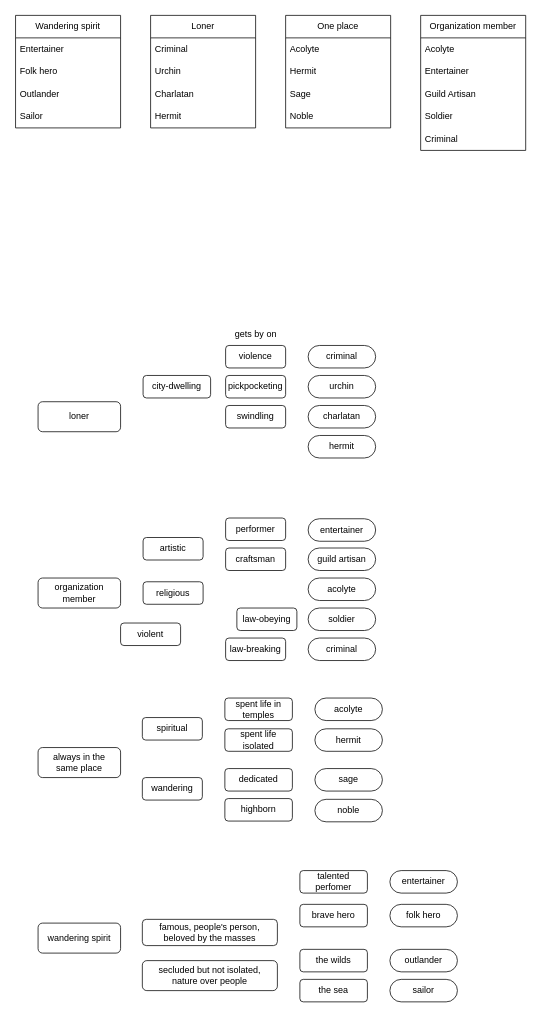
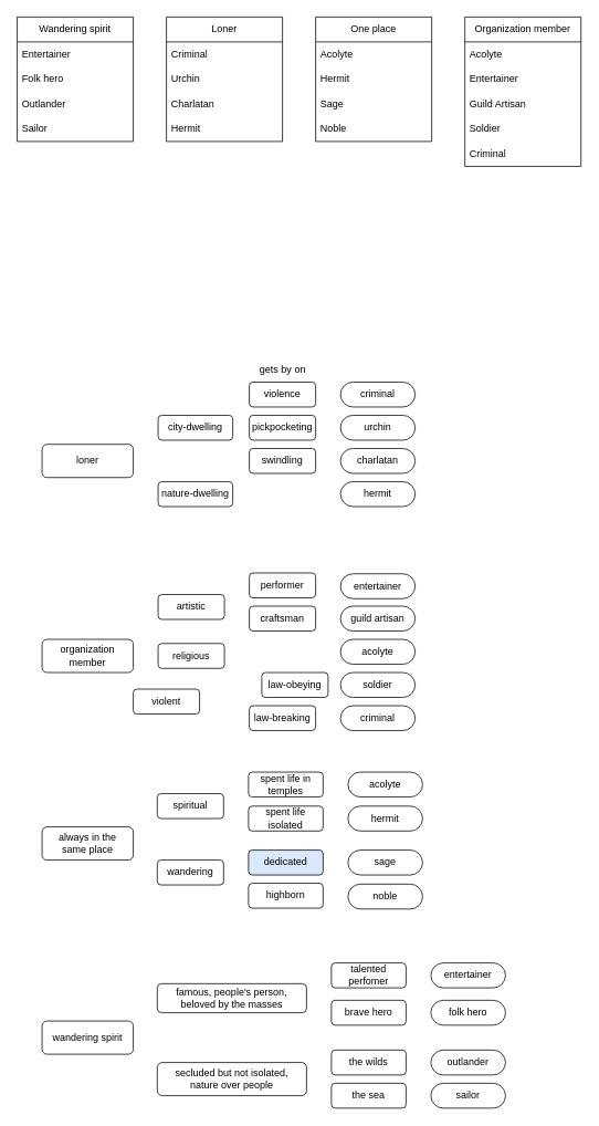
  <mxCell id="0" />
  <mxCell id="1" parent="0" />
  <mxCell id="2" value="One place" style="swimlane;fontStyle=0;childLayout=stackLayout;horizontal=1;startSize=30;horizontalStack=0;resizeParent=1;resizeParentMax=0;resizeLast=0;collapsible=1;marginBottom=0;whiteSpace=wrap;html=1;" vertex="1" parent="1"><mxGeometry x="380" y="20" width="140" height="150" as="geometry" /></mxCell>
  <mxCell id="3" value="Acolyte" style="text;strokeColor=none;fillColor=none;align=left;verticalAlign=middle;spacingLeft=4;spacingRight=4;overflow=hidden;points=[[0,0.5],[1,0.5]];portConstraint=eastwest;rotatable=0;whiteSpace=wrap;html=1;" vertex="1" parent="2"><mxGeometry y="30" width="140" height="30" as="geometry" /></mxCell>
  <mxCell id="4" value="Hermit" style="text;strokeColor=none;fillColor=none;align=left;verticalAlign=middle;spacingLeft=4;spacingRight=4;overflow=hidden;points=[[0,0.5],[1,0.5]];portConstraint=eastwest;rotatable=0;whiteSpace=wrap;html=1;" vertex="1" parent="2"><mxGeometry y="60" width="140" height="30" as="geometry" /></mxCell>
  <mxCell id="5" value="Sage" style="text;strokeColor=none;fillColor=none;align=left;verticalAlign=middle;spacingLeft=4;spacingRight=4;overflow=hidden;points=[[0,0.5],[1,0.5]];portConstraint=eastwest;rotatable=0;whiteSpace=wrap;html=1;" vertex="1" parent="2"><mxGeometry y="90" width="140" height="30" as="geometry" /></mxCell>
  <mxCell id="6" value="Noble" style="text;strokeColor=none;fillColor=none;align=left;verticalAlign=middle;spacingLeft=4;spacingRight=4;overflow=hidden;points=[[0,0.5],[1,0.5]];portConstraint=eastwest;rotatable=0;whiteSpace=wrap;html=1;" vertex="1" parent="2"><mxGeometry y="120" width="140" height="30" as="geometry" /></mxCell>
  <mxCell id="7" value="Wandering spirit" style="swimlane;fontStyle=0;childLayout=stackLayout;horizontal=1;startSize=30;horizontalStack=0;resizeParent=1;resizeParentMax=0;resizeLast=0;collapsible=1;marginBottom=0;whiteSpace=wrap;html=1;" vertex="1" parent="1"><mxGeometry x="20" y="20" width="140" height="150" as="geometry" /></mxCell>
  <mxCell id="8" value="Entertainer" style="text;strokeColor=none;fillColor=none;align=left;verticalAlign=middle;spacingLeft=4;spacingRight=4;overflow=hidden;points=[[0,0.5],[1,0.5]];portConstraint=eastwest;rotatable=0;whiteSpace=wrap;html=1;" vertex="1" parent="7"><mxGeometry y="30" width="140" height="30" as="geometry" /></mxCell>
  <mxCell id="9" value="Folk hero" style="text;strokeColor=none;fillColor=none;align=left;verticalAlign=middle;spacingLeft=4;spacingRight=4;overflow=hidden;points=[[0,0.5],[1,0.5]];portConstraint=eastwest;rotatable=0;whiteSpace=wrap;html=1;" vertex="1" parent="7"><mxGeometry y="60" width="140" height="30" as="geometry" /></mxCell>
  <mxCell id="10" value="Outlander" style="text;strokeColor=none;fillColor=none;align=left;verticalAlign=middle;spacingLeft=4;spacingRight=4;overflow=hidden;points=[[0,0.5],[1,0.5]];portConstraint=eastwest;rotatable=0;whiteSpace=wrap;html=1;" vertex="1" parent="7"><mxGeometry y="90" width="140" height="30" as="geometry" /></mxCell>
  <mxCell id="11" value="Sailor" style="text;strokeColor=none;fillColor=none;align=left;verticalAlign=middle;spacingLeft=4;spacingRight=4;overflow=hidden;points=[[0,0.5],[1,0.5]];portConstraint=eastwest;rotatable=0;whiteSpace=wrap;html=1;" vertex="1" parent="7"><mxGeometry y="120" width="140" height="30" as="geometry" /></mxCell>
  <mxCell id="12" value="Loner" style="swimlane;fontStyle=0;childLayout=stackLayout;horizontal=1;startSize=30;horizontalStack=0;resizeParent=1;resizeParentMax=0;resizeLast=0;collapsible=1;marginBottom=0;whiteSpace=wrap;html=1;" vertex="1" parent="1"><mxGeometry x="200" y="20" width="140" height="150" as="geometry" /></mxCell>
  <mxCell id="13" value="Criminal" style="text;strokeColor=none;fillColor=none;align=left;verticalAlign=middle;spacingLeft=4;spacingRight=4;overflow=hidden;points=[[0,0.5],[1,0.5]];portConstraint=eastwest;rotatable=0;whiteSpace=wrap;html=1;" vertex="1" parent="12"><mxGeometry y="30" width="140" height="30" as="geometry" /></mxCell>
  <mxCell id="14" value="Urchin" style="text;strokeColor=none;fillColor=none;align=left;verticalAlign=middle;spacingLeft=4;spacingRight=4;overflow=hidden;points=[[0,0.5],[1,0.5]];portConstraint=eastwest;rotatable=0;whiteSpace=wrap;html=1;" vertex="1" parent="12"><mxGeometry y="60" width="140" height="30" as="geometry" /></mxCell>
  <mxCell id="15" value="Charlatan" style="text;strokeColor=none;fillColor=none;align=left;verticalAlign=middle;spacingLeft=4;spacingRight=4;overflow=hidden;points=[[0,0.5],[1,0.5]];portConstraint=eastwest;rotatable=0;whiteSpace=wrap;html=1;" vertex="1" parent="12"><mxGeometry y="90" width="140" height="30" as="geometry" /></mxCell>
  <mxCell id="16" value="Hermit" style="text;strokeColor=none;fillColor=none;align=left;verticalAlign=middle;spacingLeft=4;spacingRight=4;overflow=hidden;points=[[0,0.5],[1,0.5]];portConstraint=eastwest;rotatable=0;whiteSpace=wrap;html=1;" vertex="1" parent="12"><mxGeometry y="120" width="140" height="30" as="geometry" /></mxCell>
  <mxCell id="17" value="Organization member" style="swimlane;fontStyle=0;childLayout=stackLayout;horizontal=1;startSize=30;horizontalStack=0;resizeParent=1;resizeParentMax=0;resizeLast=0;collapsible=1;marginBottom=0;whiteSpace=wrap;html=1;" vertex="1" parent="1"><mxGeometry x="560" y="20" width="140" height="180" as="geometry" /></mxCell>
  <mxCell id="18" value="Acolyte" style="text;strokeColor=none;fillColor=none;align=left;verticalAlign=middle;spacingLeft=4;spacingRight=4;overflow=hidden;points=[[0,0.5],[1,0.5]];portConstraint=eastwest;rotatable=0;whiteSpace=wrap;html=1;" vertex="1" parent="17"><mxGeometry y="30" width="140" height="30" as="geometry" /></mxCell>
  <mxCell id="19" value="Entertainer" style="text;strokeColor=none;fillColor=none;align=left;verticalAlign=middle;spacingLeft=4;spacingRight=4;overflow=hidden;points=[[0,0.5],[1,0.5]];portConstraint=eastwest;rotatable=0;whiteSpace=wrap;html=1;" vertex="1" parent="17"><mxGeometry y="60" width="140" height="30" as="geometry" /></mxCell>
  <mxCell id="20" value="Guild Artisan" style="text;strokeColor=none;fillColor=none;align=left;verticalAlign=middle;spacingLeft=4;spacingRight=4;overflow=hidden;points=[[0,0.5],[1,0.5]];portConstraint=eastwest;rotatable=0;whiteSpace=wrap;html=1;" vertex="1" parent="17"><mxGeometry y="90" width="140" height="30" as="geometry" /></mxCell>
  <mxCell id="21" value="Soldier" style="text;strokeColor=none;fillColor=none;align=left;verticalAlign=middle;spacingLeft=4;spacingRight=4;overflow=hidden;points=[[0,0.5],[1,0.5]];portConstraint=eastwest;rotatable=0;whiteSpace=wrap;html=1;" vertex="1" parent="17"><mxGeometry y="120" width="140" height="30" as="geometry" /></mxCell>
  <mxCell id="22" value="Criminal" style="text;strokeColor=none;fillColor=none;align=left;verticalAlign=middle;spacingLeft=4;spacingRight=4;overflow=hidden;points=[[0,0.5],[1,0.5]];portConstraint=eastwest;rotatable=0;whiteSpace=wrap;html=1;" vertex="1" parent="17"><mxGeometry y="150" width="140" height="30" as="geometry" /></mxCell>
  <mxCell id="23" value="" style="group" vertex="1" connectable="0" parent="1"><mxGeometry x="50" y="930" width="459" height="165" as="geometry" /></mxCell>
  <mxCell id="24" value="spiritual" style="rounded=1;whiteSpace=wrap;html=1;" vertex="1" parent="23"><mxGeometry x="139" y="26" width="80" height="30" as="geometry" /></mxCell>
  <mxCell id="25" value="wandering" style="rounded=1;whiteSpace=wrap;html=1;" vertex="1" parent="23"><mxGeometry x="139" y="106" width="80" height="30" as="geometry" /></mxCell>
  <mxCell id="26" value="spent life in temples" style="rounded=1;whiteSpace=wrap;html=1;" vertex="1" parent="23"><mxGeometry x="249" width="90" height="30" as="geometry" /></mxCell>
  <mxCell id="27" value="spent life isolated" style="rounded=1;whiteSpace=wrap;html=1;" vertex="1" parent="23"><mxGeometry x="249" y="41" width="90" height="30" as="geometry" /></mxCell>
- <mxCell id="28" value="dedicated" style="rounded=1;whiteSpace=wrap;html=1;" vertex="1" parent="23"><mxGeometry x="249" y="94" width="90" height="30" as="geometry" /></mxCell>
+ <mxCell id="28" value="dedicated" style="rounded=1;whiteSpace=wrap;html=1;fillColor=#dae8fc;" vertex="1" parent="23"><mxGeometry x="249" y="94" width="90" height="30" as="geometry" /></mxCell>
  <mxCell id="29" value="highborn" style="rounded=1;whiteSpace=wrap;html=1;" vertex="1" parent="23"><mxGeometry x="249" y="134" width="90" height="30" as="geometry" /></mxCell>
  <mxCell id="30" value="&lt;div&gt;always in the &lt;br&gt;&lt;/div&gt;&lt;div&gt;same place&lt;/div&gt;" style="rounded=1;whiteSpace=wrap;html=1;" vertex="1" parent="23"><mxGeometry y="66" width="110" height="40" as="geometry" /></mxCell>
  <mxCell id="31" value="acolyte" style="rounded=1;whiteSpace=wrap;html=1;arcSize=50;" vertex="1" parent="23"><mxGeometry x="369" width="90" height="30" as="geometry" /></mxCell>
  <mxCell id="32" value="hermit" style="rounded=1;whiteSpace=wrap;html=1;arcSize=50;" vertex="1" parent="23"><mxGeometry x="369" y="41" width="90" height="30" as="geometry" /></mxCell>
  <mxCell id="33" value="sage" style="rounded=1;whiteSpace=wrap;html=1;arcSize=50;" vertex="1" parent="23"><mxGeometry x="369" y="94" width="90" height="30" as="geometry" /></mxCell>
  <mxCell id="34" value="noble" style="rounded=1;whiteSpace=wrap;html=1;arcSize=50;" vertex="1" parent="23"><mxGeometry x="369" y="135" width="90" height="30" as="geometry" /></mxCell>
  <mxCell id="35" value="" style="group" vertex="1" connectable="0" parent="1"><mxGeometry x="50" y="1160" width="559" height="175" as="geometry" /></mxCell>
- <mxCell id="36" value="&lt;div&gt;famous, people's person, &lt;br&gt;&lt;/div&gt;&lt;div&gt;beloved by the masses&lt;/div&gt;" style="rounded=1;whiteSpace=wrap;html=1;" vertex="1" parent="35"><mxGeometry x="139" y="65" width="180" height="35" as="geometry" /></mxCell>
+ <mxCell id="36" value="&lt;div&gt;famous, people's person, &lt;br&gt;&lt;/div&gt;&lt;div&gt;beloved by the masses&lt;/div&gt;" style="rounded=1;whiteSpace=wrap;html=1;" vertex="1" parent="35"><mxGeometry x="139" y="25" width="180" height="35" as="geometry" /></mxCell>
  <mxCell id="37" value="&lt;div&gt;secluded but not isolated, &lt;br&gt;&lt;/div&gt;&lt;div&gt;nature over people &lt;/div&gt;" style="rounded=1;whiteSpace=wrap;html=1;" vertex="1" parent="35"><mxGeometry x="139" y="120" width="180" height="40" as="geometry" /></mxCell>
  <mxCell id="38" value="the sea" style="rounded=1;whiteSpace=wrap;html=1;" vertex="1" parent="35"><mxGeometry x="349" y="145" width="90" height="30" as="geometry" /></mxCell>
  <mxCell id="39" value="the wilds" style="rounded=1;whiteSpace=wrap;html=1;" vertex="1" parent="35"><mxGeometry x="349" y="105" width="90" height="30" as="geometry" /></mxCell>
  <mxCell id="40" value="brave hero" style="rounded=1;whiteSpace=wrap;html=1;" vertex="1" parent="35"><mxGeometry x="349" y="45" width="90" height="30" as="geometry" /></mxCell>
  <mxCell id="41" value="talented perfomer" style="rounded=1;whiteSpace=wrap;html=1;" vertex="1" parent="35"><mxGeometry x="349" width="90" height="30" as="geometry" /></mxCell>
  <mxCell id="42" value="wandering spirit" style="rounded=1;whiteSpace=wrap;html=1;" vertex="1" parent="35"><mxGeometry y="70" width="110" height="40" as="geometry" /></mxCell>
  <mxCell id="43" value="entertainer" style="rounded=1;whiteSpace=wrap;html=1;arcSize=50;" vertex="1" parent="35"><mxGeometry x="469" width="90" height="30" as="geometry" /></mxCell>
  <mxCell id="44" value="folk hero" style="rounded=1;whiteSpace=wrap;html=1;arcSize=50;" vertex="1" parent="35"><mxGeometry x="469" y="45" width="90" height="30" as="geometry" /></mxCell>
  <mxCell id="45" value="outlander" style="rounded=1;whiteSpace=wrap;html=1;arcSize=50;" vertex="1" parent="35"><mxGeometry x="469" y="105" width="90" height="30" as="geometry" /></mxCell>
  <mxCell id="46" value="sailor" style="rounded=1;whiteSpace=wrap;html=1;arcSize=50;" vertex="1" parent="35"><mxGeometry x="469" y="145" width="90" height="30" as="geometry" /></mxCell>
  <mxCell id="47" value="" style="group" vertex="1" connectable="0" parent="1"><mxGeometry x="50" y="690" width="450" height="190" as="geometry" /></mxCell>
  <mxCell id="48" value="performer" style="rounded=1;whiteSpace=wrap;html=1;" vertex="1" parent="47"><mxGeometry x="250" width="80" height="30" as="geometry" /></mxCell>
  <mxCell id="49" value="craftsman" style="rounded=1;whiteSpace=wrap;html=1;" vertex="1" parent="47"><mxGeometry x="250" y="40" width="80" height="30" as="geometry" /></mxCell>
  <mxCell id="50" value="religious" style="rounded=1;whiteSpace=wrap;html=1;" vertex="1" parent="47"><mxGeometry x="140" y="85" width="80" height="30" as="geometry" /></mxCell>
  <mxCell id="51" value="artistic" style="rounded=1;whiteSpace=wrap;html=1;" vertex="1" parent="47"><mxGeometry x="140" y="26" width="80" height="30" as="geometry" /></mxCell>
  <mxCell id="52" value="violent" style="rounded=1;whiteSpace=wrap;html=1;" vertex="1" parent="47"><mxGeometry x="110" y="140" width="80" height="30" as="geometry" /></mxCell>
  <mxCell id="53" value="law-obeying" style="rounded=1;whiteSpace=wrap;html=1;" vertex="1" parent="47"><mxGeometry x="265" y="120" width="80" height="30" as="geometry" /></mxCell>
  <mxCell id="54" value="law-breaking" style="rounded=1;whiteSpace=wrap;html=1;" vertex="1" parent="47"><mxGeometry x="250" y="160" width="80" height="30" as="geometry" /></mxCell>
  <mxCell id="55" value="organization member" style="rounded=1;whiteSpace=wrap;html=1;" vertex="1" parent="47"><mxGeometry y="80" width="110" height="40" as="geometry" /></mxCell>
  <mxCell id="56" value="entertainer" style="rounded=1;whiteSpace=wrap;html=1;arcSize=50;" vertex="1" parent="47"><mxGeometry x="360" y="1" width="90" height="30" as="geometry" /></mxCell>
  <mxCell id="57" value="guild artisan" style="rounded=1;whiteSpace=wrap;html=1;arcSize=50;" vertex="1" parent="47"><mxGeometry x="360" y="40" width="90" height="30" as="geometry" /></mxCell>
  <mxCell id="58" value="acolyte" style="rounded=1;whiteSpace=wrap;html=1;arcSize=50;" vertex="1" parent="47"><mxGeometry x="360" y="80" width="90" height="30" as="geometry" /></mxCell>
  <mxCell id="59" value="soldier" style="rounded=1;whiteSpace=wrap;html=1;arcSize=50;" vertex="1" parent="47"><mxGeometry x="360" y="120" width="90" height="30" as="geometry" /></mxCell>
  <mxCell id="60" value="criminal" style="rounded=1;whiteSpace=wrap;html=1;arcSize=50;" vertex="1" parent="47"><mxGeometry x="360" y="160" width="90" height="30" as="geometry" /></mxCell>
  <mxCell id="61" value="" style="group" vertex="1" connectable="0" parent="1"><mxGeometry x="50" y="430" width="450" height="180" as="geometry" /></mxCell>
  <mxCell id="62" value="city-dwelling" style="rounded=1;whiteSpace=wrap;html=1;" vertex="1" parent="61"><mxGeometry x="140" y="70" width="90" height="30" as="geometry" /></mxCell>
+ <mxCell id="63" value="nature-dwelling" style="rounded=1;whiteSpace=wrap;html=1;" vertex="1" parent="61"><mxGeometry x="140" y="150" width="90" height="30" as="geometry" /></mxCell>
  <mxCell id="64" value="violence" style="rounded=1;whiteSpace=wrap;html=1;" vertex="1" parent="61"><mxGeometry x="250" y="30" width="80" height="30" as="geometry" /></mxCell>
  <mxCell id="65" value="swindling" style="rounded=1;whiteSpace=wrap;html=1;" vertex="1" parent="61"><mxGeometry x="250" y="110" width="80" height="30" as="geometry" /></mxCell>
  <mxCell id="66" value="pickpocketing" style="rounded=1;whiteSpace=wrap;html=1;" vertex="1" parent="61"><mxGeometry x="250" y="70" width="80" height="30" as="geometry" /></mxCell>
  <mxCell id="67" value="gets by on" style="text;html=1;align=center;verticalAlign=middle;resizable=0;points=[];autosize=1;strokeColor=none;fillColor=none;" vertex="1" parent="61"><mxGeometry x="250" width="80" height="30" as="geometry" /></mxCell>
  <mxCell id="68" value="loner" style="rounded=1;whiteSpace=wrap;html=1;" vertex="1" parent="61"><mxGeometry y="105" width="110" height="40" as="geometry" /></mxCell>
  <mxCell id="69" value="hermit" style="rounded=1;whiteSpace=wrap;html=1;arcSize=50;" vertex="1" parent="61"><mxGeometry x="360" y="150" width="90" height="30" as="geometry" /></mxCell>
  <mxCell id="70" value="criminal" style="rounded=1;whiteSpace=wrap;html=1;arcSize=50;" vertex="1" parent="61"><mxGeometry x="360" y="30" width="90" height="30" as="geometry" /></mxCell>
  <mxCell id="71" value="urchin" style="rounded=1;whiteSpace=wrap;html=1;arcSize=50;" vertex="1" parent="61"><mxGeometry x="360" y="70" width="90" height="30" as="geometry" /></mxCell>
  <mxCell id="72" value="charlatan" style="rounded=1;whiteSpace=wrap;html=1;arcSize=50;" vertex="1" parent="61"><mxGeometry x="360" y="110" width="90" height="30" as="geometry" /></mxCell>
